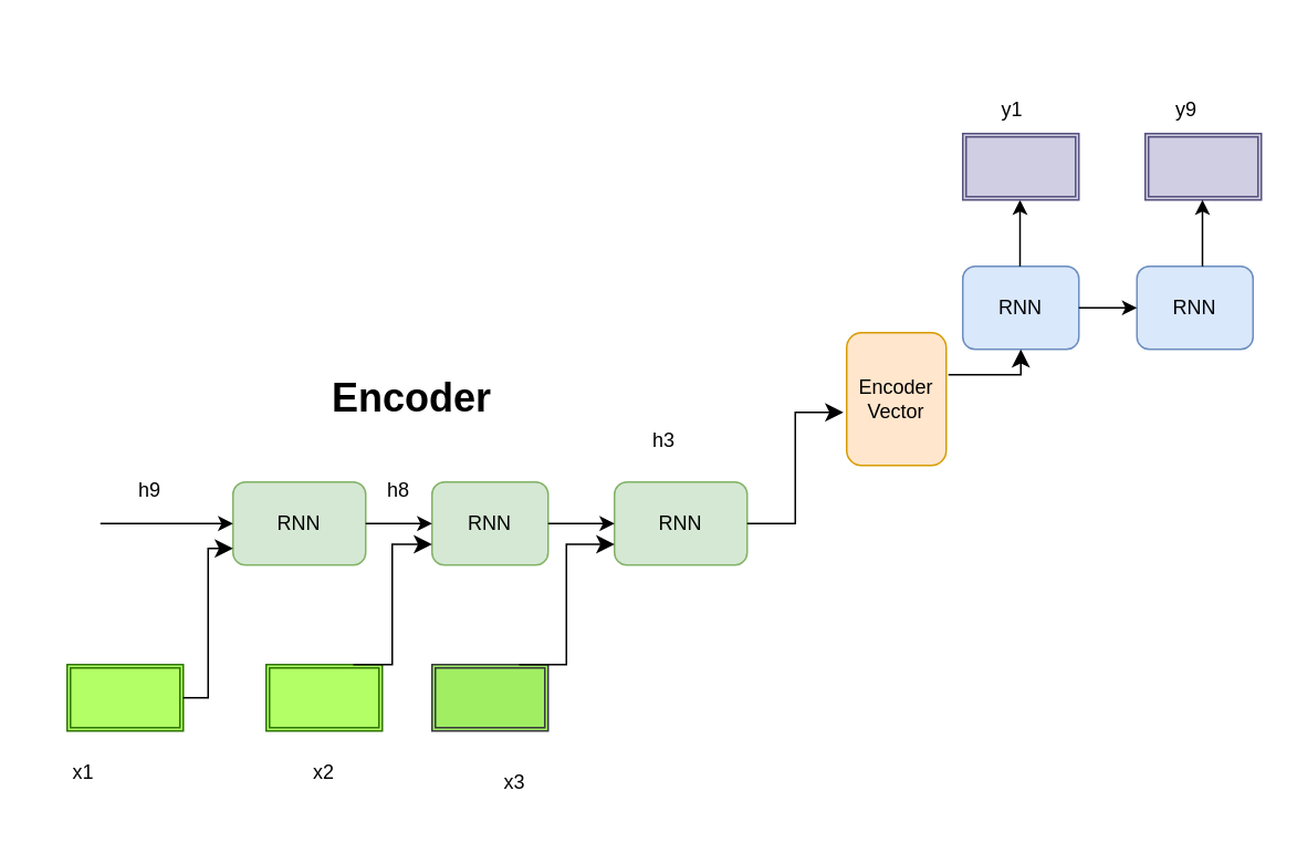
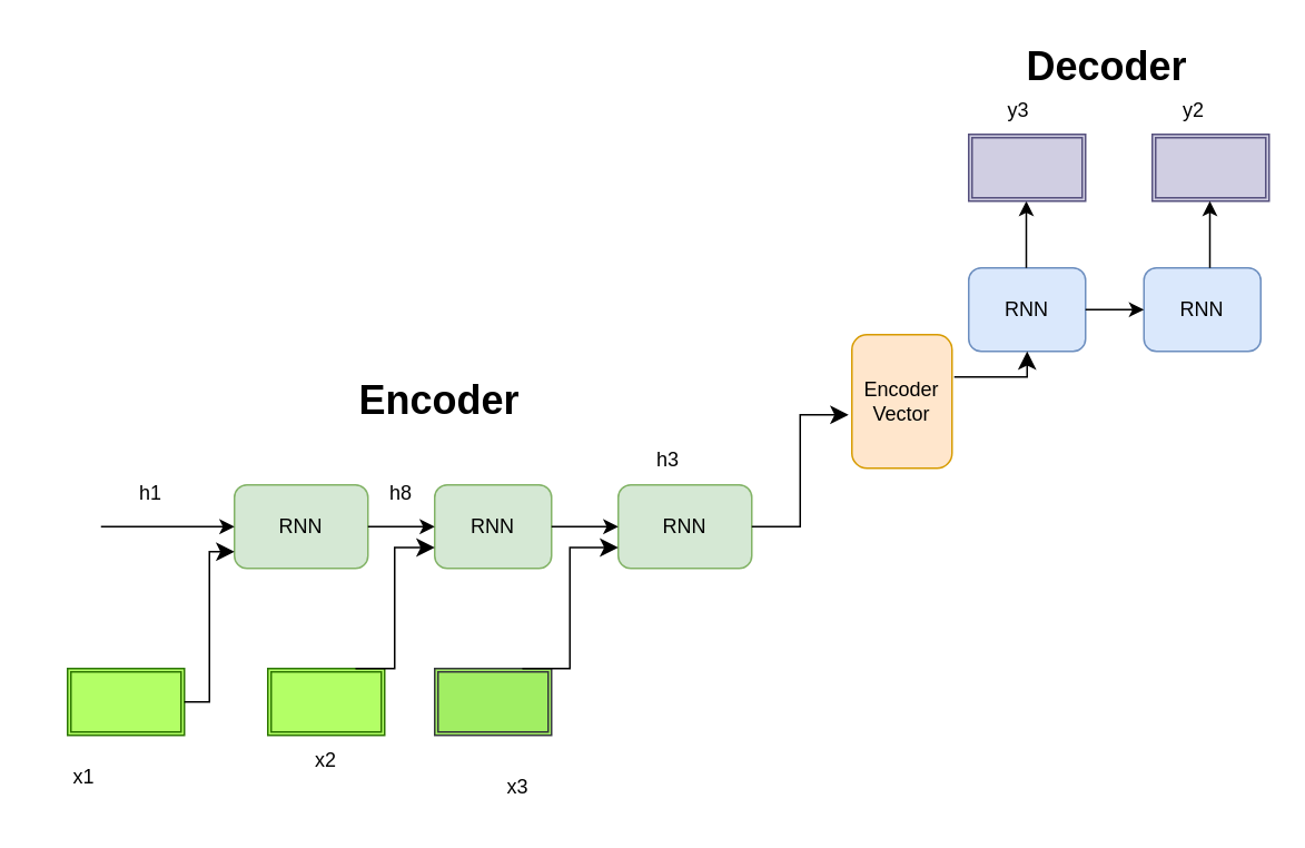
  <mxCell id="0" />
  <mxCell id="1" parent="0" />
  <mxCell id="2" value="RNN" style="rounded=1;whiteSpace=wrap;html=1;fillColor=#d5e8d4;strokeColor=#82b366;" vertex="1" parent="1"><mxGeometry x="140" y="290" width="80" height="50" as="geometry" /></mxCell>
  <mxCell id="3" value="RNN" style="rounded=1;whiteSpace=wrap;html=1;fillColor=#d5e8d4;strokeColor=#82b366;" vertex="1" parent="1"><mxGeometry x="260" y="290" width="70" height="50" as="geometry" /></mxCell>
  <mxCell id="4" value="RNN" style="rounded=1;whiteSpace=wrap;html=1;fillColor=#d5e8d4;strokeColor=#82b366;" vertex="1" parent="1"><mxGeometry x="370" y="290" width="80" height="50" as="geometry" /></mxCell>
  <mxCell id="5" value="RNN" style="rounded=1;whiteSpace=wrap;html=1;fillColor=#dae8fc;strokeColor=#6c8ebf;" vertex="1" parent="1"><mxGeometry x="580" y="160" width="70" height="50" as="geometry" /></mxCell>
  <mxCell id="6" value="RNN" style="rounded=1;whiteSpace=wrap;html=1;fillColor=#dae8fc;strokeColor=#6c8ebf;" vertex="1" parent="1"><mxGeometry x="685" y="160" width="70" height="50" as="geometry" /></mxCell>
  <mxCell id="7" value="Encoder&lt;br&gt;Vector" style="rounded=1;whiteSpace=wrap;html=1;direction=south;fillColor=#ffe6cc;strokeColor=#d79b00;" vertex="1" parent="1"><mxGeometry x="510" y="200" width="60" height="80" as="geometry" /></mxCell>
  <mxCell id="8" value="" style="endArrow=classic;html=1;rounded=0;entryX=0;entryY=0.5;entryDx=0;entryDy=0;exitX=1;exitY=0.5;exitDx=0;exitDy=0;" edge="1" parent="1" source="2" target="3"><mxGeometry width="50" height="50" relative="1" as="geometry"><mxPoint x="260" y="320" as="sourcePoint" /><mxPoint x="310" y="270" as="targetPoint" /></mxGeometry></mxCell>
  <mxCell id="9" value="" style="endArrow=classic;html=1;rounded=0;entryX=0;entryY=0.5;entryDx=0;entryDy=0;exitX=1;exitY=0.5;exitDx=0;exitDy=0;" edge="1" parent="1" source="3" target="4"><mxGeometry width="50" height="50" relative="1" as="geometry"><mxPoint x="410" y="320" as="sourcePoint" /><mxPoint x="460" y="270" as="targetPoint" /></mxGeometry></mxCell>
  <mxCell id="10" value="" style="edgeStyle=elbowEdgeStyle;elbow=horizontal;endArrow=classic;html=1;curved=0;rounded=0;endSize=8;startSize=8;entryX=0.6;entryY=1.033;entryDx=0;entryDy=0;entryPerimeter=0;exitX=1;exitY=0.5;exitDx=0;exitDy=0;" edge="1" parent="1" source="4" target="7"><mxGeometry width="50" height="50" relative="1" as="geometry"><mxPoint x="560" y="320" as="sourcePoint" /><mxPoint x="585" y="260" as="targetPoint" /></mxGeometry></mxCell>
  <mxCell id="11" value="" style="edgeStyle=segmentEdgeStyle;endArrow=classic;html=1;curved=0;rounded=0;endSize=8;startSize=8;exitX=0.317;exitY=-0.022;exitDx=0;exitDy=0;exitPerimeter=0;entryX=0.5;entryY=1;entryDx=0;entryDy=0;" edge="1" parent="1" source="7" target="5"><mxGeometry width="50" height="50" relative="1" as="geometry"><mxPoint x="650" y="230" as="sourcePoint" /><mxPoint x="700" y="180" as="targetPoint" /></mxGeometry></mxCell>
  <mxCell id="12" value="" style="endArrow=classic;html=1;rounded=0;entryX=0;entryY=0.5;entryDx=0;entryDy=0;exitX=1;exitY=0.5;exitDx=0;exitDy=0;" edge="1" parent="1" source="5" target="6"><mxGeometry width="50" height="50" relative="1" as="geometry"><mxPoint x="670" y="178.35" as="sourcePoint" /><mxPoint x="588.46" y="210" as="targetPoint" /></mxGeometry></mxCell>
  <mxCell id="13" value="" style="endArrow=classic;html=1;rounded=0;" edge="1" parent="1"><mxGeometry width="50" height="50" relative="1" as="geometry"><mxPoint x="614.5" y="160" as="sourcePoint" /><mxPoint x="614.5" y="120" as="targetPoint" /></mxGeometry></mxCell>
  <mxCell id="14" value="" style="shape=ext;double=1;rounded=0;whiteSpace=wrap;html=1;fillColor=#d0cee2;strokeColor=#56517e;" vertex="1" parent="1"><mxGeometry x="580" width="70" height="40" as="geometry" y="80" /></mxCell>
  <mxCell id="15" value="" style="shape=ext;double=1;rounded=0;whiteSpace=wrap;html=1;fillColor=#d0cee2;strokeColor=#56517e;" vertex="1" parent="1"><mxGeometry x="690" width="70" height="40" as="geometry" y="80" /></mxCell>
  <mxCell id="16" value="" style="shape=ext;double=1;rounded=0;whiteSpace=wrap;html=1;fillColor=#B3FF66;fontColor=#ffffff;strokeColor=#2D7600;" vertex="1" parent="1"><mxGeometry x="40" y="400" width="70" height="40" as="geometry" /></mxCell>
  <mxCell id="17" value="" style="shape=ext;double=1;rounded=0;whiteSpace=wrap;html=1;fillColor=#a1ee63;strokeColor=#36393d;" vertex="1" parent="1"><mxGeometry x="260" y="400" width="70" height="40" as="geometry" /></mxCell>
  <mxCell id="18" value="" style="shape=ext;double=1;rounded=0;whiteSpace=wrap;html=1;fillColor=#B3FF66;fontColor=#ffffff;strokeColor=#2D7600;" vertex="1" parent="1"><mxGeometry x="160" y="400" width="70" height="40" as="geometry" /></mxCell>
  <mxCell id="19" value="" style="edgeStyle=elbowEdgeStyle;elbow=horizontal;endArrow=classic;html=1;curved=0;rounded=0;endSize=8;startSize=8;" edge="1" parent="1" source="16"><mxGeometry width="50" height="50" relative="1" as="geometry"><mxPoint x="90" y="380" as="sourcePoint" /><mxPoint x="140" y="330" as="targetPoint" /></mxGeometry></mxCell>
  <mxCell id="20" value="" style="edgeStyle=elbowEdgeStyle;elbow=horizontal;endArrow=classic;html=1;curved=0;rounded=0;endSize=8;startSize=8;entryX=0;entryY=0.75;entryDx=0;entryDy=0;exitX=0.75;exitY=0;exitDx=0;exitDy=0;" edge="1" parent="1" source="18" target="3"><mxGeometry width="50" height="50" relative="1" as="geometry"><mxPoint x="240" y="400" as="sourcePoint" /><mxPoint x="290" y="350" as="targetPoint" /></mxGeometry></mxCell>
  <mxCell id="21" value="" style="edgeStyle=elbowEdgeStyle;elbow=horizontal;endArrow=classic;html=1;curved=0;rounded=0;endSize=8;startSize=8;exitX=0.75;exitY=0;exitDx=0;exitDy=0;entryX=0;entryY=0.75;entryDx=0;entryDy=0;" edge="1" parent="1" source="17" target="4"><mxGeometry width="50" height="50" relative="1" as="geometry"><mxPoint x="400" y="400" as="sourcePoint" /><mxPoint x="350" y="330" as="targetPoint" /></mxGeometry></mxCell>
  <mxCell id="22" value="" style="endArrow=classic;html=1;rounded=0;" edge="1" parent="1"><mxGeometry width="50" height="50" relative="1" as="geometry"><mxPoint x="724.5" y="160" as="sourcePoint" /><mxPoint x="724.5" y="120" as="targetPoint" /></mxGeometry></mxCell>
  <mxCell id="23" value="" style="endArrow=classic;html=1;rounded=0;entryX=0;entryY=0.5;entryDx=0;entryDy=0;" edge="1" parent="1" target="2"><mxGeometry width="50" height="50" relative="1" as="geometry"><mxPoint x="60" y="315" as="sourcePoint" /><mxPoint x="110" y="270" as="targetPoint" /></mxGeometry></mxCell>
- <mxCell id="24" value="h9" style="text;html=1;strokeColor=none;fillColor=none;align=center;verticalAlign=middle;whiteSpace=wrap;rounded=0;" vertex="1" parent="1"><mxGeometry x="60" y="280" width="60" height="30" as="geometry" /></mxCell>
+ <mxCell id="24" value="h1" style="text;html=1;strokeColor=none;fillColor=none;align=center;verticalAlign=middle;whiteSpace=wrap;rounded=0;" vertex="1" parent="1"><mxGeometry x="60" y="280" width="60" height="30" as="geometry" /></mxCell>
  <mxCell id="25" value="h8" style="text;html=1;strokeColor=none;fillColor=none;align=center;verticalAlign=middle;whiteSpace=wrap;rounded=0;" vertex="1" parent="1"><mxGeometry x="210" y="280" width="60" height="30" as="geometry" /></mxCell>
- <mxCell id="26" value="h3" style="text;html=1;strokeColor=none;fillColor=none;align=center;verticalAlign=middle;whiteSpace=wrap;rounded=0;" vertex="1" parent="1"><mxGeometry x="370" y="250" width="60" height="30" as="geometry" /></mxCell>
+ <mxCell id="26" value="h3" style="text;html=1;strokeColor=none;fillColor=none;align=center;verticalAlign=middle;whiteSpace=wrap;rounded=0;" vertex="1" parent="1"><mxGeometry x="370" y="260" width="60" height="30" as="geometry" /></mxCell>
  <mxCell id="27" value="x1" style="text;html=1;strokeColor=none;fillColor=none;align=center;verticalAlign=middle;whiteSpace=wrap;rounded=0;" vertex="1" parent="1"><mxGeometry x="20" y="450" width="60" height="30" as="geometry" /></mxCell>
- <mxCell id="28" value="x2" style="text;html=1;strokeColor=none;fillColor=none;align=center;verticalAlign=middle;whiteSpace=wrap;rounded=0;" vertex="1" parent="1"><mxGeometry x="165" y="450" width="60" height="30" as="geometry" /></mxCell>
+ <mxCell id="28" value="x2" style="text;html=1;strokeColor=none;fillColor=none;align=center;verticalAlign=middle;whiteSpace=wrap;rounded=0;" vertex="1" parent="1"><mxGeometry x="165" y="440" width="60" height="30" as="geometry" /></mxCell>
  <mxCell id="29" value="x3" style="text;html=1;strokeColor=none;fillColor=none;align=center;verticalAlign=middle;whiteSpace=wrap;rounded=0;" vertex="1" parent="1"><mxGeometry x="280" y="456" width="60" height="30" as="geometry" /></mxCell>
- <mxCell id="30" value="y1" style="text;html=1;strokeColor=none;fillColor=none;align=center;verticalAlign=middle;whiteSpace=wrap;rounded=0;" vertex="1" parent="1"><mxGeometry x="580" y="51" width="60" height="30" as="geometry" /></mxCell>
- <mxCell id="31" value="y9" style="text;html=1;strokeColor=none;fillColor=none;align=center;verticalAlign=middle;whiteSpace=wrap;rounded=0;" vertex="1" parent="1"><mxGeometry x="685" y="51" width="60" height="30" as="geometry" /></mxCell>
- <mxCell id="32" value="&lt;h1&gt;Encoder&lt;/h1&gt;" style="text;html=1;strokeColor=none;fillColor=none;spacing=5;spacingTop=-20;whiteSpace=wrap;overflow=hidden;rounded=0;" vertex="1" parent="1"><mxGeometry x="195" y="220" width="110" height="40" as="geometry" /></mxCell>
+ <mxCell id="30" value="y3" style="text;html=1;strokeColor=none;fillColor=none;align=center;verticalAlign=middle;whiteSpace=wrap;rounded=0;" vertex="1" parent="1"><mxGeometry x="580" y="51" width="60" height="30" as="geometry" /></mxCell>
+ <mxCell id="31" value="y2" style="text;html=1;strokeColor=none;fillColor=none;align=center;verticalAlign=middle;whiteSpace=wrap;rounded=0;" vertex="1" parent="1"><mxGeometry x="685" y="51" width="60" height="30" as="geometry" /></mxCell>
+ <mxCell id="32" value="&lt;h1&gt;Encoder&lt;/h1&gt;" style="text;html=1;strokeColor=none;fillColor=none;spacing=5;spacingTop=-20;whiteSpace=wrap;overflow=hidden;rounded=0;" vertex="1" parent="1"><mxGeometry x="210" y="220" width="110" height="40" as="geometry" /></mxCell>
+ <mxCell id="33" value="&lt;h1&gt;Decoder&lt;/h1&gt;" style="text;html=1;strokeColor=none;fillColor=none;spacing=5;spacingTop=-20;whiteSpace=wrap;overflow=hidden;rounded=0;" vertex="1" parent="1"><mxGeometry x="610" y="20" width="110" height="30" as="geometry" /></mxCell>
